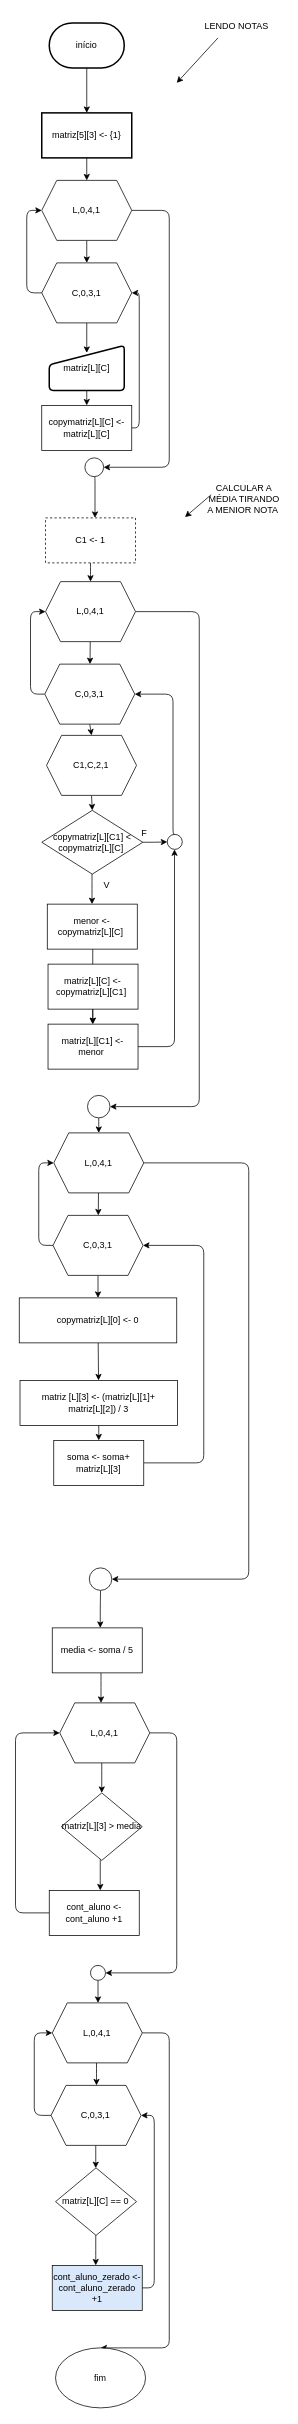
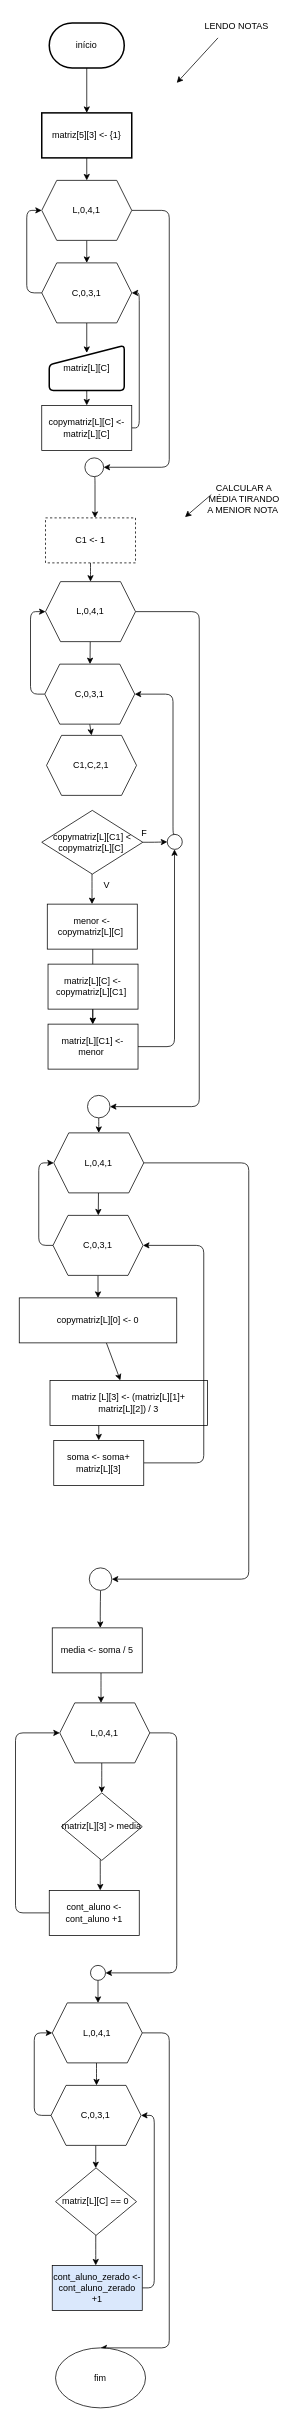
  <mxCell id="0" />
  <mxCell id="1" parent="0" />
  <mxCell id="2" value="" style="edgeStyle=none;html=1;" parent="1" source="3" target="5" edge="1"><mxGeometry relative="1" as="geometry" /></mxCell>
  <mxCell id="3" value="início" style="strokeWidth=2;html=1;shape=mxgraph.flowchart.terminator;whiteSpace=wrap;" parent="1" vertex="1"><mxGeometry x="65" y="30" width="100" height="60" as="geometry" /></mxCell>
  <mxCell id="4" value="" style="edgeStyle=none;html=1;" parent="1" source="5" target="8" edge="1"><mxGeometry relative="1" as="geometry" /></mxCell>
  <mxCell id="5" value="matriz[5][3] &amp;lt;- {1}" style="whiteSpace=wrap;html=1;strokeWidth=2;" parent="1" vertex="1"><mxGeometry x="55" y="150" width="120" height="60" as="geometry" /></mxCell>
  <mxCell id="6" value="" style="edgeStyle=none;html=1;" parent="1" source="8" target="11" edge="1"><mxGeometry relative="1" as="geometry" /></mxCell>
  <mxCell id="7" style="edgeStyle=elbowEdgeStyle;html=1;exitX=1;exitY=0.5;exitDx=0;exitDy=0;entryX=1;entryY=0.5;entryDx=0;entryDy=0;" parent="1" source="8" target="23" edge="1"><mxGeometry relative="1" as="geometry"><Array as="points"><mxPoint x="225" y="480" /><mxPoint x="225" y="490" /></Array></mxGeometry></mxCell>
  <mxCell id="8" value="L,0,4,1" style="shape=hexagon;perimeter=hexagonPerimeter2;whiteSpace=wrap;html=1;fixedSize=1;" parent="1" vertex="1"><mxGeometry x="55" y="240" width="120" height="80" as="geometry" /></mxCell>
  <mxCell id="9" style="edgeStyle=none;html=1;" parent="1" source="11" edge="1"><mxGeometry relative="1" as="geometry"><mxPoint x="115" y="470" as="targetPoint" /></mxGeometry></mxCell>
  <mxCell id="10" style="edgeStyle=elbowEdgeStyle;html=1;exitX=0;exitY=0.5;exitDx=0;exitDy=0;entryX=0;entryY=0.5;entryDx=0;entryDy=0;" parent="1" source="11" target="8" edge="1"><mxGeometry relative="1" as="geometry"><Array as="points"><mxPoint x="35" y="330" /></Array></mxGeometry></mxCell>
  <mxCell id="11" value="C,0,3,1" style="shape=hexagon;perimeter=hexagonPerimeter2;whiteSpace=wrap;html=1;fixedSize=1;" parent="1" vertex="1"><mxGeometry x="55" y="350" width="120" height="80" as="geometry" /></mxCell>
  <mxCell id="12" style="edgeStyle=elbowEdgeStyle;html=1;exitX=1;exitY=0.5;exitDx=0;exitDy=0;entryX=1;entryY=0.5;entryDx=0;entryDy=0;" parent="1" source="40" target="11" edge="1"><mxGeometry relative="1" as="geometry"><Array as="points"><mxPoint x="185" y="440" /></Array></mxGeometry></mxCell>
  <mxCell id="13" value="" style="edgeStyle=elbowEdgeStyle;html=1;" parent="1" source="14" target="40" edge="1"><mxGeometry relative="1" as="geometry" /></mxCell>
  <mxCell id="14" value="matriz[L][C]" style="html=1;strokeWidth=2;shape=manualInput;whiteSpace=wrap;rounded=1;size=26;arcSize=11;" parent="1" vertex="1"><mxGeometry x="65" y="460" width="100" height="60" as="geometry" /></mxCell>
  <mxCell id="15" value="LENDO NOTAS" style="text;html=1;strokeColor=none;fillColor=none;align=center;verticalAlign=middle;whiteSpace=wrap;rounded=0;" parent="1" vertex="1"><mxGeometry x="265" y="20" width="100" height="30" as="geometry" /></mxCell>
  <mxCell id="16" value="" style="endArrow=classic;html=1;exitX=0.25;exitY=1;exitDx=0;exitDy=0;" parent="1" source="15" edge="1"><mxGeometry width="50" height="50" relative="1" as="geometry"><mxPoint x="285" y="170" as="sourcePoint" /><mxPoint x="235" y="110" as="targetPoint" /></mxGeometry></mxCell>
  <mxCell id="17" value="CALCULAR A MÉDIA TIRANDO A MENIOR NOTA&amp;nbsp;" style="text;html=1;strokeColor=none;fillColor=none;align=center;verticalAlign=middle;whiteSpace=wrap;rounded=0;" parent="1" vertex="1"><mxGeometry x="275" y="650" width="100" height="30" as="geometry" /></mxCell>
  <mxCell id="18" value="" style="endArrow=classic;html=1;exitX=0.25;exitY=1;exitDx=0;exitDy=0;" parent="1" edge="1"><mxGeometry width="50" height="50" relative="1" as="geometry"><mxPoint x="281" y="659" as="sourcePoint" /><mxPoint x="246" y="689" as="targetPoint" /></mxGeometry></mxCell>
  <mxCell id="19" value="" style="edgeStyle=none;html=1;" parent="1" source="21" target="39" edge="1"><mxGeometry relative="1" as="geometry" /></mxCell>
  <mxCell id="20" style="edgeStyle=elbowEdgeStyle;html=1;exitX=1;exitY=0.5;exitDx=0;exitDy=0;entryX=1;entryY=0.5;entryDx=0;entryDy=0;" parent="1" source="21" target="67" edge="1"><mxGeometry relative="1" as="geometry"><Array as="points"><mxPoint x="265" y="1460" /></Array></mxGeometry></mxCell>
  <mxCell id="21" value="L,0,4,1" style="shape=hexagon;perimeter=hexagonPerimeter2;whiteSpace=wrap;html=1;fixedSize=1;" parent="1" vertex="1"><mxGeometry x="60" y="775" width="120" height="80" as="geometry" /></mxCell>
  <mxCell id="22" style="edgeStyle=elbowEdgeStyle;html=1;exitX=0.5;exitY=1;exitDx=0;exitDy=0;entryX=0.558;entryY=0;entryDx=0;entryDy=0;entryPerimeter=0;" parent="1" source="23" target="45" edge="1"><mxGeometry relative="1" as="geometry" /></mxCell>
  <mxCell id="23" value="" style="ellipse;whiteSpace=wrap;html=1;aspect=fixed;" parent="1" vertex="1"><mxGeometry x="112.5" y="610" width="25" height="25" as="geometry" /></mxCell>
  <mxCell id="24" value="" style="edgeStyle=elbowEdgeStyle;html=1;" parent="1" source="25" target="36" edge="1"><mxGeometry relative="1" as="geometry" /></mxCell>
- <mxCell id="25" value="matriz [L][3] &amp;lt;- (matriz[L][1]+&lt;br&gt;matriz[L][2]) / 3" style="rounded=0;whiteSpace=wrap;html=1;" parent="1" vertex="1"><mxGeometry x="26" y="1840" width="210" height="60" as="geometry" /></mxCell>
+ <mxCell id="25" value="matriz [L][3] &amp;lt;- (matriz[L][1]+&lt;br&gt;matriz[L][2]) / 3" style="rounded=0;whiteSpace=wrap;html=1;" parent="1" vertex="1"><mxGeometry x="66" y="1840" width="210" height="60" as="geometry" /></mxCell>
  <mxCell id="26" value="" style="edgeStyle=elbowEdgeStyle;html=1;" parent="1" source="27" target="30" edge="1"><mxGeometry relative="1" as="geometry" /></mxCell>
  <mxCell id="27" value="media &amp;lt;- soma / 5" style="whiteSpace=wrap;html=1;" parent="1" vertex="1"><mxGeometry x="69" y="2170" width="120" height="60" as="geometry" /></mxCell>
  <mxCell id="28" value="" style="edgeStyle=elbowEdgeStyle;html=1;" parent="1" source="30" target="32" edge="1"><mxGeometry relative="1" as="geometry"><mxPoint x="139" y="2130" as="targetPoint" /></mxGeometry></mxCell>
  <mxCell id="29" style="edgeStyle=elbowEdgeStyle;html=1;exitX=1;exitY=0.5;exitDx=0;exitDy=0;" parent="1" source="30" target="79" edge="1"><mxGeometry relative="1" as="geometry"><Array as="points"><mxPoint x="235" y="2470" /></Array></mxGeometry></mxCell>
  <mxCell id="30" value="L,0,4,1" style="shape=hexagon;perimeter=hexagonPerimeter2;whiteSpace=wrap;html=1;fixedSize=1;" parent="1" vertex="1"><mxGeometry x="79" y="2270" width="120" height="80" as="geometry" /></mxCell>
  <mxCell id="31" value="" style="edgeStyle=elbowEdgeStyle;html=1;" parent="1" source="32" target="34" edge="1"><mxGeometry relative="1" as="geometry" /></mxCell>
  <mxCell id="32" value="matriz[L][3] &amp;gt; media" style="rhombus;whiteSpace=wrap;html=1;" parent="1" vertex="1"><mxGeometry x="81" y="2390" width="108" height="90" as="geometry" /></mxCell>
  <mxCell id="33" style="edgeStyle=elbowEdgeStyle;html=1;exitX=0;exitY=0.5;exitDx=0;exitDy=0;entryX=0;entryY=0.5;entryDx=0;entryDy=0;" parent="1" source="34" target="30" edge="1"><mxGeometry relative="1" as="geometry"><Array as="points"><mxPoint x="20" y="2150" /></Array></mxGeometry></mxCell>
  <mxCell id="34" value="cont_aluno &amp;lt;- cont_aluno +1" style="whiteSpace=wrap;html=1;" parent="1" vertex="1"><mxGeometry x="65" y="2520" width="120" height="60" as="geometry" /></mxCell>
  <mxCell id="35" style="edgeStyle=elbowEdgeStyle;html=1;exitX=1;exitY=0.5;exitDx=0;exitDy=0;entryX=1;entryY=0.5;entryDx=0;entryDy=0;" parent="1" source="36" target="61" edge="1"><mxGeometry relative="1" as="geometry"><Array as="points"><mxPoint x="271" y="1810" /></Array></mxGeometry></mxCell>
  <mxCell id="36" value="soma &amp;lt;- soma+ matriz[L][3]" style="whiteSpace=wrap;html=1;rounded=0;" parent="1" vertex="1"><mxGeometry x="71" y="1920" width="120" height="60" as="geometry" /></mxCell>
  <mxCell id="37" style="edgeStyle=elbowEdgeStyle;html=1;exitX=0;exitY=0.5;exitDx=0;exitDy=0;entryX=0;entryY=0.5;entryDx=0;entryDy=0;" parent="1" source="39" target="21" edge="1"><mxGeometry relative="1" as="geometry"><Array as="points"><mxPoint x="40" y="850" /></Array></mxGeometry></mxCell>
  <mxCell id="38" style="edgeStyle=none;html=1;exitX=0.5;exitY=1;exitDx=0;exitDy=0;entryX=0.5;entryY=0;entryDx=0;entryDy=0;" edge="1" parent="1" source="39" target="82"><mxGeometry relative="1" as="geometry" /></mxCell>
  <mxCell id="39" value="C,0,3,1" style="shape=hexagon;perimeter=hexagonPerimeter2;whiteSpace=wrap;html=1;fixedSize=1;" parent="1" vertex="1"><mxGeometry x="59" y="885" width="120" height="80" as="geometry" /></mxCell>
  <mxCell id="40" value="copymatriz[L][C] &amp;lt;- matriz[L][C]" style="rounded=0;whiteSpace=wrap;html=1;" parent="1" vertex="1"><mxGeometry x="55" y="540" width="120" height="60" as="geometry" /></mxCell>
  <mxCell id="41" value="" style="edgeStyle=elbowEdgeStyle;html=1;" parent="1" source="43" target="47" edge="1"><mxGeometry relative="1" as="geometry" /></mxCell>
  <mxCell id="42" value="" style="edgeStyle=elbowEdgeStyle;html=1;" parent="1" source="43" target="54" edge="1"><mxGeometry relative="1" as="geometry" /></mxCell>
  <mxCell id="43" value="copymatriz[L][C1] &amp;lt; copymatriz[L][C]&amp;nbsp;" style="rhombus;whiteSpace=wrap;html=1;" parent="1" vertex="1"><mxGeometry x="55" y="1080" width="134.75" height="85" as="geometry" /></mxCell>
  <mxCell id="44" value="" style="edgeStyle=elbowEdgeStyle;html=1;" parent="1" source="45" target="21" edge="1"><mxGeometry relative="1" as="geometry" /></mxCell>
  <mxCell id="45" value="C1 &amp;lt;- 1" style="rounded=0;whiteSpace=wrap;html=1;dashed=1;" parent="1" vertex="1"><mxGeometry x="60" y="690" width="120" height="60" as="geometry" /></mxCell>
  <mxCell id="46" value="" style="edgeStyle=elbowEdgeStyle;html=1;" parent="1" source="47" target="51" edge="1"><mxGeometry relative="1" as="geometry" /></mxCell>
  <mxCell id="47" value="menor &amp;lt;- copymatriz[L][C]&amp;nbsp;" style="rounded=0;whiteSpace=wrap;html=1;" parent="1" vertex="1"><mxGeometry x="62.37" y="1205" width="120" height="60" as="geometry" /></mxCell>
  <mxCell id="48" value="" style="edgeStyle=elbowEdgeStyle;html=1;" parent="1" source="49" target="51" edge="1"><mxGeometry relative="1" as="geometry" /></mxCell>
  <mxCell id="49" value="matriz[L][C] &amp;lt;- copymatriz[L][C1]&amp;nbsp;" style="rounded=0;whiteSpace=wrap;html=1;" parent="1" vertex="1"><mxGeometry x="63.37" y="1285" width="120" height="60" as="geometry" /></mxCell>
  <mxCell id="50" style="edgeStyle=elbowEdgeStyle;html=1;exitX=1;exitY=0.5;exitDx=0;exitDy=0;entryX=0.5;entryY=1;entryDx=0;entryDy=0;" edge="1" parent="1" source="51" target="54"><mxGeometry relative="1" as="geometry"><Array as="points"><mxPoint x="232" y="1260" /></Array></mxGeometry></mxCell>
  <mxCell id="51" value="matriz[L][C1] &amp;lt;- menor&amp;nbsp;" style="rounded=0;whiteSpace=wrap;html=1;" parent="1" vertex="1"><mxGeometry x="63.37" y="1365" width="120" height="60" as="geometry" /></mxCell>
  <mxCell id="52" value="V" style="text;html=1;strokeColor=none;fillColor=none;align=center;verticalAlign=middle;whiteSpace=wrap;rounded=0;" parent="1" vertex="1"><mxGeometry x="112.37" y="1165" width="60" height="30" as="geometry" /></mxCell>
  <mxCell id="53" style="edgeStyle=elbowEdgeStyle;html=1;exitX=0.5;exitY=0;exitDx=0;exitDy=0;" parent="1" source="54" target="39" edge="1"><mxGeometry relative="1" as="geometry"><Array as="points"><mxPoint x="230" y="980" /></Array></mxGeometry></mxCell>
  <mxCell id="54" value="" style="ellipse;whiteSpace=wrap;html=1;aspect=fixed;" parent="1" vertex="1"><mxGeometry x="222.37" y="1112" width="20" height="20" as="geometry" /></mxCell>
  <mxCell id="55" value="F" style="text;html=1;strokeColor=none;fillColor=none;align=center;verticalAlign=middle;whiteSpace=wrap;rounded=0;" parent="1" vertex="1"><mxGeometry x="162.37" y="1095" width="60" height="30" as="geometry" /></mxCell>
  <mxCell id="56" value="" style="edgeStyle=none;html=1;" parent="1" source="58" target="61" edge="1"><mxGeometry relative="1" as="geometry" /></mxCell>
  <mxCell id="57" style="edgeStyle=elbowEdgeStyle;html=1;exitX=1;exitY=0.5;exitDx=0;exitDy=0;entryX=1;entryY=0.5;entryDx=0;entryDy=0;" parent="1" source="58" target="65" edge="1"><mxGeometry relative="1" as="geometry"><Array as="points"><mxPoint x="331" y="1710" /></Array></mxGeometry></mxCell>
  <mxCell id="58" value="L,0,4,1" style="shape=hexagon;perimeter=hexagonPerimeter2;whiteSpace=wrap;html=1;fixedSize=1;" parent="1" vertex="1"><mxGeometry x="71" y="1510" width="120" height="80" as="geometry" /></mxCell>
  <mxCell id="59" style="edgeStyle=elbowEdgeStyle;html=1;exitX=0;exitY=0.5;exitDx=0;exitDy=0;entryX=0;entryY=0.5;entryDx=0;entryDy=0;" parent="1" source="61" target="58" edge="1"><mxGeometry relative="1" as="geometry"><Array as="points"><mxPoint x="51" y="1585" /></Array></mxGeometry></mxCell>
  <mxCell id="60" value="" style="edgeStyle=none;html=1;" parent="1" source="61" target="63" edge="1"><mxGeometry relative="1" as="geometry" /></mxCell>
  <mxCell id="61" value="C,0,3,1" style="shape=hexagon;perimeter=hexagonPerimeter2;whiteSpace=wrap;html=1;fixedSize=1;" parent="1" vertex="1"><mxGeometry x="70" y="1620" width="120" height="80" as="geometry" /></mxCell>
  <mxCell id="62" value="" style="edgeStyle=none;html=1;" parent="1" source="63" target="25" edge="1"><mxGeometry relative="1" as="geometry" /></mxCell>
  <mxCell id="63" value="copymatriz[L][0] &amp;lt;- 0" style="rounded=0;whiteSpace=wrap;html=1;" parent="1" vertex="1"><mxGeometry x="25" y="1730" width="210" height="60" as="geometry" /></mxCell>
  <mxCell id="64" value="" style="edgeStyle=elbowEdgeStyle;html=1;" parent="1" source="65" target="27" edge="1"><mxGeometry relative="1" as="geometry" /></mxCell>
  <mxCell id="65" value="" style="ellipse;whiteSpace=wrap;html=1;aspect=fixed;" parent="1" vertex="1"><mxGeometry x="118.38" y="2090" width="30" height="30" as="geometry" /></mxCell>
  <mxCell id="66" value="" style="edgeStyle=elbowEdgeStyle;html=1;" parent="1" source="67" target="58" edge="1"><mxGeometry relative="1" as="geometry" /></mxCell>
  <mxCell id="67" value="" style="ellipse;whiteSpace=wrap;html=1;aspect=fixed;" parent="1" vertex="1"><mxGeometry x="116" y="1460" width="30" height="30" as="geometry" /></mxCell>
  <mxCell id="68" value="" style="edgeStyle=elbowEdgeStyle;html=1;" parent="1" source="70" target="77" edge="1"><mxGeometry relative="1" as="geometry" /></mxCell>
  <mxCell id="69" style="edgeStyle=elbowEdgeStyle;html=1;exitX=1;exitY=0.5;exitDx=0;exitDy=0;entryX=0.5;entryY=0;entryDx=0;entryDy=0;elbow=vertical;" parent="1" source="70" target="80" edge="1"><mxGeometry relative="1" as="geometry"><Array as="points"><mxPoint x="225" y="2980" /><mxPoint x="129" y="3100" /><mxPoint x="235" y="3050" /><mxPoint x="215" y="3100" /><mxPoint x="165" y="2940" /></Array></mxGeometry></mxCell>
  <mxCell id="70" value="L,0,4,1" style="shape=hexagon;perimeter=hexagonPerimeter2;whiteSpace=wrap;html=1;fixedSize=1;" parent="1" vertex="1"><mxGeometry x="69" y="2670" width="120" height="80" as="geometry" /></mxCell>
  <mxCell id="71" value="" style="edgeStyle=elbowEdgeStyle;html=1;" parent="1" source="72" target="74" edge="1"><mxGeometry relative="1" as="geometry" /></mxCell>
  <mxCell id="72" value="matriz[L][C] == 0" style="rhombus;whiteSpace=wrap;html=1;" parent="1" vertex="1"><mxGeometry x="73.38" y="2890" width="108" height="90" as="geometry" /></mxCell>
  <mxCell id="73" style="edgeStyle=elbowEdgeStyle;html=1;exitX=1;exitY=0.5;exitDx=0;exitDy=0;entryX=1;entryY=0.5;entryDx=0;entryDy=0;" parent="1" source="74" target="77" edge="1"><mxGeometry relative="1" as="geometry"><Array as="points"><mxPoint x="205" y="2880" /></Array></mxGeometry></mxCell>
  <mxCell id="74" value="cont_aluno_zerado &amp;lt;- cont_aluno_zerado +1" style="whiteSpace=wrap;html=1;fillColor=#dae8fc;" parent="1" vertex="1"><mxGeometry x="69" y="3020" width="120" height="60" as="geometry" /></mxCell>
  <mxCell id="75" value="" style="edgeStyle=elbowEdgeStyle;html=1;" parent="1" source="77" target="72" edge="1"><mxGeometry relative="1" as="geometry" /></mxCell>
  <mxCell id="76" style="edgeStyle=elbowEdgeStyle;html=1;exitX=0;exitY=0.5;exitDx=0;exitDy=0;entryX=0;entryY=0.5;entryDx=0;entryDy=0;" parent="1" source="77" target="70" edge="1"><mxGeometry relative="1" as="geometry"><Array as="points"><mxPoint x="45" y="2760" /></Array></mxGeometry></mxCell>
  <mxCell id="77" value="C,0,3,1" style="shape=hexagon;perimeter=hexagonPerimeter2;whiteSpace=wrap;html=1;fixedSize=1;" parent="1" vertex="1"><mxGeometry x="67.38" y="2780" width="120" height="80" as="geometry" /></mxCell>
  <mxCell id="78" value="" style="edgeStyle=elbowEdgeStyle;html=1;" parent="1" source="79" target="70" edge="1"><mxGeometry relative="1" as="geometry" /></mxCell>
  <mxCell id="79" value="" style="ellipse;whiteSpace=wrap;html=1;aspect=fixed;" parent="1" vertex="1"><mxGeometry x="120" y="2620" width="20" height="20" as="geometry" /></mxCell>
  <mxCell id="80" value="fim" style="ellipse;whiteSpace=wrap;html=1;" parent="1" vertex="1"><mxGeometry x="73.38" y="3130" width="120" height="80" as="geometry" /></mxCell>
- <mxCell id="81" style="edgeStyle=none;html=1;exitX=0.5;exitY=1;exitDx=0;exitDy=0;entryX=0.5;entryY=0;entryDx=0;entryDy=0;" edge="1" parent="1" source="82" target="43"><mxGeometry relative="1" as="geometry" /></mxCell>
  <mxCell id="82" value="C1,C,2,1" style="shape=hexagon;perimeter=hexagonPerimeter2;whiteSpace=wrap;html=1;fixedSize=1;" vertex="1" parent="1"><mxGeometry x="61.38" y="980" width="120" height="80" as="geometry" /></mxCell>
